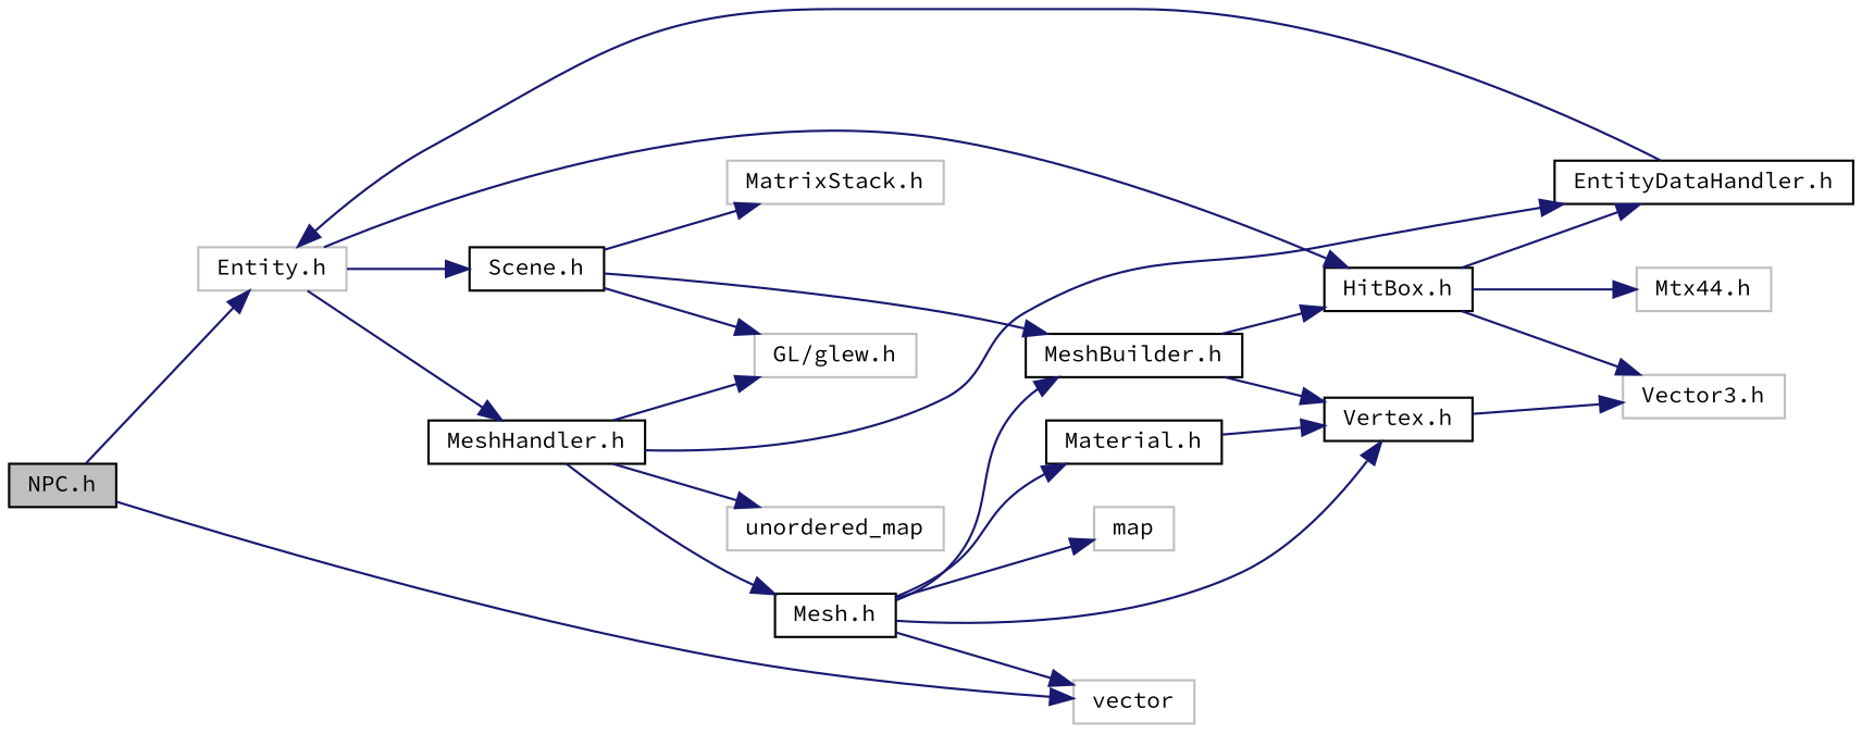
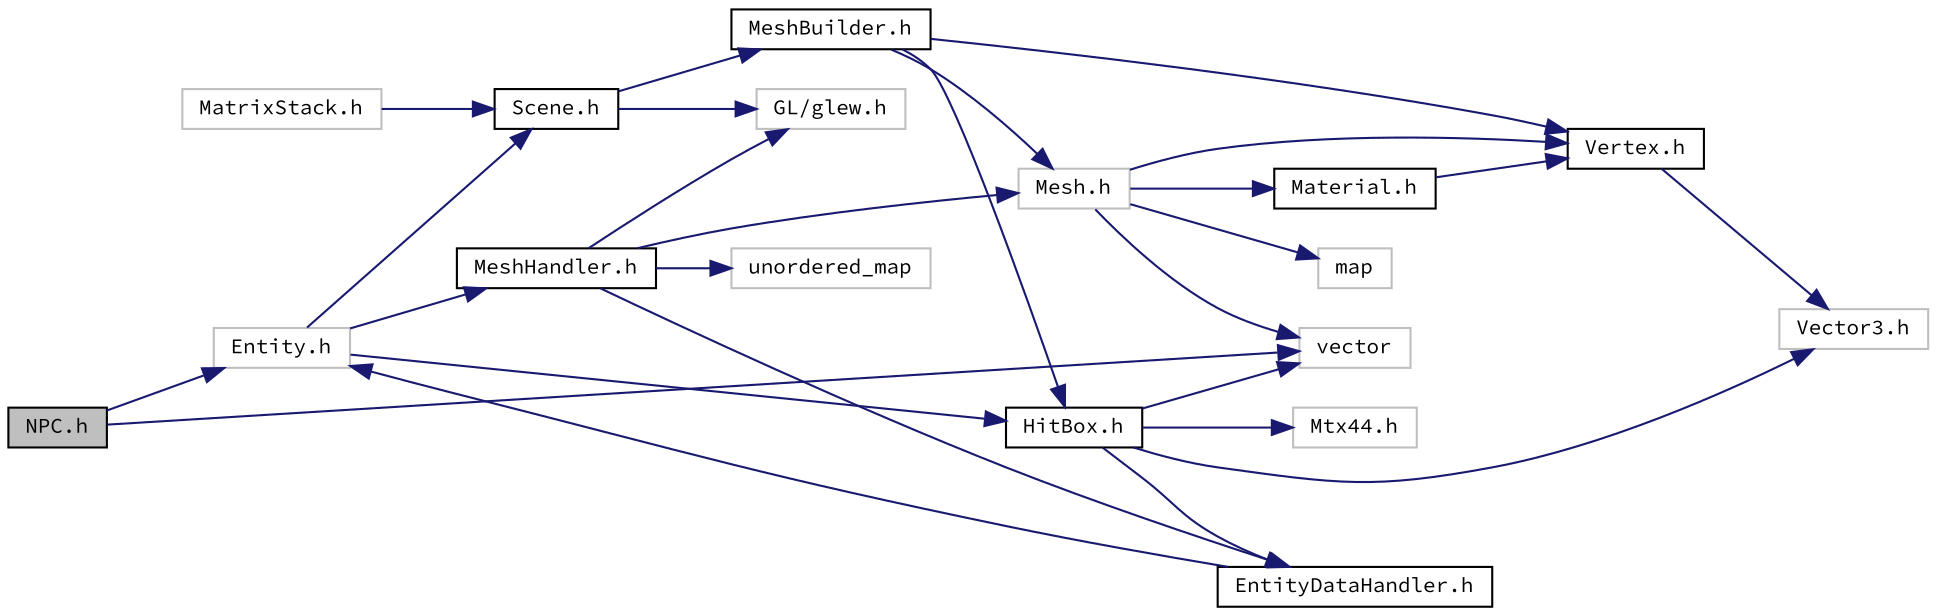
  digraph {
    fontname="Source Code Pro"
    rankdir=LR
    node [color=black fillcolor=white fontname="Source Code Pro" fontsize=10 shape=record style=filled]
    edge [color=midnightblue fontname="Source Code Pro" fontsize=10 labelfontname=Helvetica labelfontsize=10 style=solid]
    n1 [fillcolor=grey75 fontcolor=black height=0.2 label="NPC.h" width=0.4]
    n2 [color=grey75 height=0.2 label="Entity.h" width=0.4]
    n3 [color=grey75 height=0.2 label=vector width=0.4]
    n4 [height=0.2 label="MeshHandler.h" width=0.4]
    n5 [height=0.2 label="HitBox.h" width=0.4]
    n6 [height=0.2 label="Scene.h" width=0.4]
    n7 [height=0.2 label="EntityDataHandler.h" width=0.4]
-   n8 [height=0.2 label="Mesh.h" width=0.4]
+   n8 [color=grey75 height=0.2 label="Mesh.h" width=0.4]
    n9 [color=grey75 height=0.2 label="GL/glew.h" width=0.4]
    n10 [color=grey75 height=0.2 label=unordered_map width=0.4]
    n11 [color=grey75 height=0.2 label="Vector3.h" width=0.4]
    n12 [color=grey75 height=0.2 label="Mtx44.h" width=0.4]
    n13 [height=0.2 label="MeshBuilder.h" width=0.4]
    n14 [color=grey75 height=0.2 label="MatrixStack.h" width=0.4]
    n15 [color=grey75 height=0.2 label=map width=0.4]
    n16 [height=0.2 label="Vertex.h" width=0.4]
    n17 [height=0.2 label="Material.h" width=0.4]
    n1 -> n2
    n1 -> n3
    n2 -> n4
    n2 -> n5
    n2 -> n6
    n4 -> n7
    n4 -> n8
    n4 -> n9
    n4 -> n10
+   n5 -> n3
    n5 -> n7
    n5 -> n11
    n5 -> n12
    n6 -> n9
    n6 -> n13
-   n6 -> n14
+   n14 -> n6
    n7 -> n2
    n8 -> n3
    n8 -> n15
    n8 -> n16
    n8 -> n17
    n13 -> n5
-   n8 -> n13
+   n13 -> n8
    n13 -> n16
    n16 -> n11
    n17 -> n16
  }
